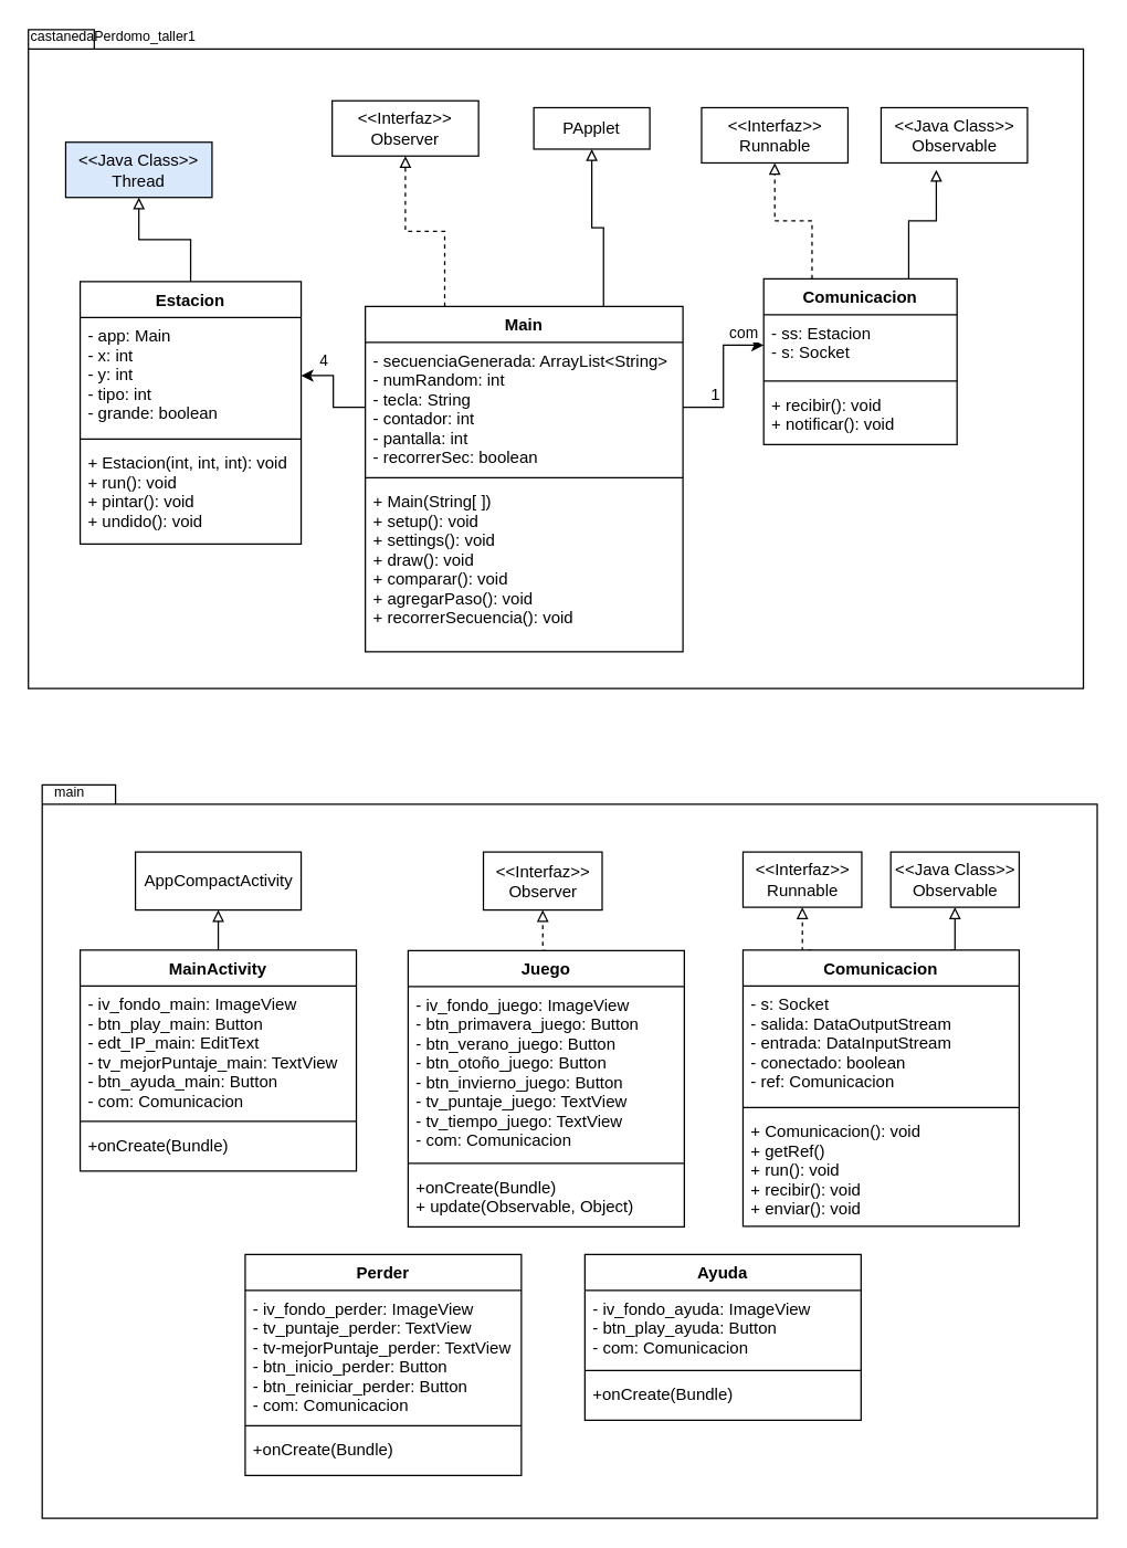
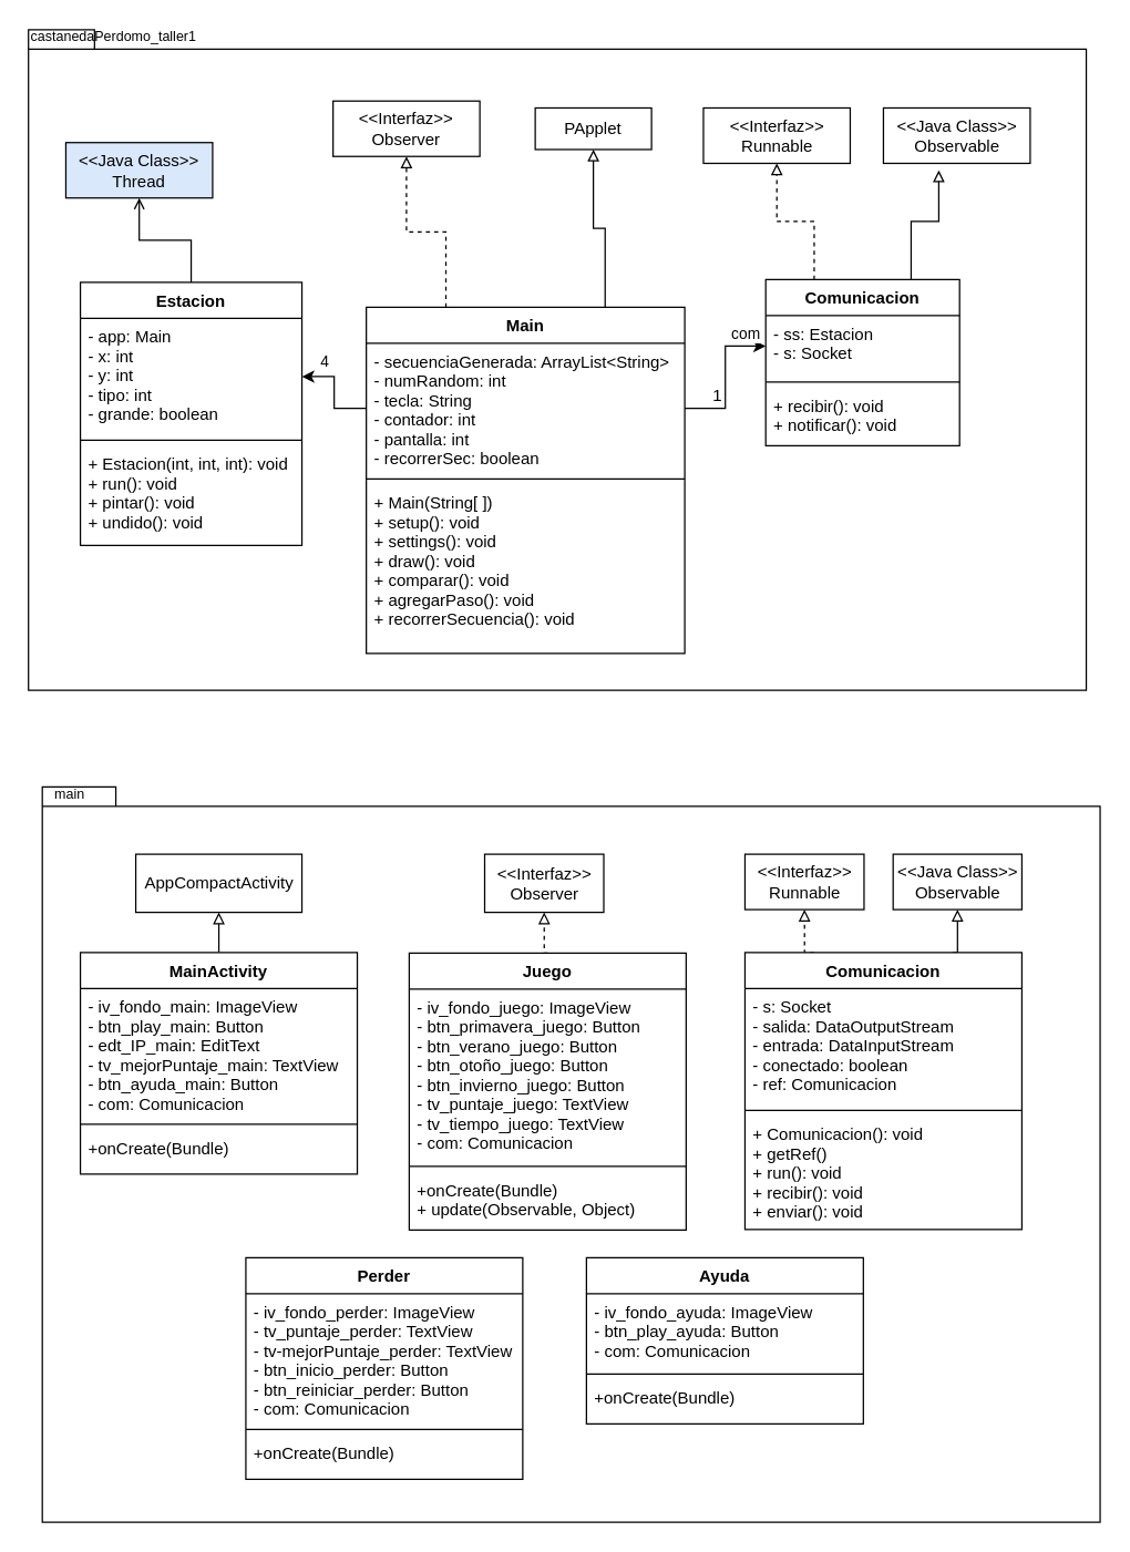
  <mxCell id="0" />
  <mxCell id="1" parent="0" />
  <mxCell id="2" value="" style="shape=folder;fontStyle=1;spacingTop=10;tabWidth=40;tabHeight=14;tabPosition=left;html=1;" vertex="1" parent="1"><mxGeometry x="30" y="568" width="764" height="531" as="geometry" /></mxCell>
  <mxCell id="3" value="" style="shape=folder;fontStyle=1;spacingTop=10;tabWidth=40;tabHeight=14;tabPosition=left;html=1;" vertex="1" parent="1"><mxGeometry x="20" y="21" width="764" height="477" as="geometry" /></mxCell>
- <mxCell id="4" style="edgeStyle=orthogonalEdgeStyle;rounded=0;orthogonalLoop=1;jettySize=auto;html=1;exitX=0.5;exitY=0;exitDx=0;exitDy=0;entryX=0.5;entryY=1;entryDx=0;entryDy=0;endArrow=block;endFill=0;" edge="1" parent="1" source="5" target="24"><mxGeometry relative="1" as="geometry" /></mxCell>
+ <mxCell id="4" style="edgeStyle=orthogonalEdgeStyle;rounded=0;orthogonalLoop=1;jettySize=auto;html=1;exitX=0.5;exitY=0;exitDx=0;exitDy=0;entryX=0.5;entryY=1;entryDx=0;entryDy=0;endArrow=open;endFill=0;" edge="1" parent="1" source="5" target="24"><mxGeometry relative="1" as="geometry" /></mxCell>
  <mxCell id="5" value="Estacion" style="swimlane;fontStyle=1;align=center;verticalAlign=top;childLayout=stackLayout;horizontal=1;startSize=26;horizontalStack=0;resizeParent=1;resizeParentMax=0;resizeLast=0;collapsible=1;marginBottom=0;" vertex="1" parent="1"><mxGeometry x="57.5" y="203.5" width="160" height="190" as="geometry" /></mxCell>
  <mxCell id="6" value="- app: Main&#10;- x: int&#10;- y: int&#10;- tipo: int&#10;- grande: boolean&#10;" style="text;strokeColor=none;fillColor=none;align=left;verticalAlign=top;spacingLeft=4;spacingRight=4;overflow=hidden;rotatable=0;points=[[0,0.5],[1,0.5]];portConstraint=eastwest;" vertex="1" parent="5"><mxGeometry y="26" width="160" height="84" as="geometry" /></mxCell>
  <mxCell id="7" value="" style="line;strokeWidth=1;fillColor=none;align=left;verticalAlign=middle;spacingTop=-1;spacingLeft=3;spacingRight=3;rotatable=0;labelPosition=right;points=[];portConstraint=eastwest;" vertex="1" parent="5"><mxGeometry y="110" width="160" height="8" as="geometry" /></mxCell>
  <mxCell id="8" value="+ Estacion(int, int, int): void&#10;+ run(): void&#10;+ pintar(): void&#10;+ undido(): void&#10;" style="text;strokeColor=none;fillColor=none;align=left;verticalAlign=top;spacingLeft=4;spacingRight=4;overflow=hidden;rotatable=0;points=[[0,0.5],[1,0.5]];portConstraint=eastwest;" vertex="1" parent="5"><mxGeometry y="118" width="160" height="72" as="geometry" /></mxCell>
  <mxCell id="9" style="edgeStyle=orthogonalEdgeStyle;rounded=0;orthogonalLoop=1;jettySize=auto;html=1;exitX=0.25;exitY=0;exitDx=0;exitDy=0;endArrow=block;endFill=0;dashed=1;" edge="1" parent="1" source="11" target="25"><mxGeometry relative="1" as="geometry" /></mxCell>
  <mxCell id="10" style="edgeStyle=orthogonalEdgeStyle;rounded=0;orthogonalLoop=1;jettySize=auto;html=1;exitX=0.75;exitY=0;exitDx=0;exitDy=0;entryX=0.5;entryY=1;entryDx=0;entryDy=0;endArrow=block;endFill=0;" edge="1" parent="1" source="11" target="26"><mxGeometry relative="1" as="geometry" /></mxCell>
  <mxCell id="11" value="Main" style="swimlane;fontStyle=1;align=center;verticalAlign=top;childLayout=stackLayout;horizontal=1;startSize=26;horizontalStack=0;resizeParent=1;resizeParentMax=0;resizeLast=0;collapsible=1;marginBottom=0;" vertex="1" parent="1"><mxGeometry x="264" y="221.5" width="230" height="250" as="geometry" /></mxCell>
  <mxCell id="12" value="- secuenciaGenerada: ArrayList&lt;String&gt;&#10;- numRandom: int&#10;- tecla: String&#10;- contador: int&#10;- pantalla: int&#10;- recorrerSec: boolean&#10;" style="text;strokeColor=none;fillColor=none;align=left;verticalAlign=top;spacingLeft=4;spacingRight=4;overflow=hidden;rotatable=0;points=[[0,0.5],[1,0.5]];portConstraint=eastwest;" vertex="1" parent="11"><mxGeometry y="26" width="230" height="94" as="geometry" /></mxCell>
  <mxCell id="13" value="" style="line;strokeWidth=1;fillColor=none;align=left;verticalAlign=middle;spacingTop=-1;spacingLeft=3;spacingRight=3;rotatable=0;labelPosition=right;points=[];portConstraint=eastwest;" vertex="1" parent="11"><mxGeometry y="120" width="230" height="8" as="geometry" /></mxCell>
  <mxCell id="14" value="+ Main(String[ ])&#10;+ setup(): void&#10;+ settings(): void&#10;+ draw(): void&#10;+ comparar(): void&#10;+ agregarPaso(): void&#10;+ recorrerSecuencia(): void&#10;" style="text;strokeColor=none;fillColor=none;align=left;verticalAlign=top;spacingLeft=4;spacingRight=4;overflow=hidden;rotatable=0;points=[[0,0.5],[1,0.5]];portConstraint=eastwest;" vertex="1" parent="11"><mxGeometry y="128" width="230" height="122" as="geometry" /></mxCell>
  <mxCell id="15" style="edgeStyle=orthogonalEdgeStyle;rounded=0;orthogonalLoop=1;jettySize=auto;html=1;exitX=0.25;exitY=0;exitDx=0;exitDy=0;endArrow=block;endFill=0;dashed=1;" edge="1" parent="1" source="17" target="27"><mxGeometry relative="1" as="geometry" /></mxCell>
  <mxCell id="16" style="edgeStyle=orthogonalEdgeStyle;rounded=0;orthogonalLoop=1;jettySize=auto;html=1;exitX=0.75;exitY=0;exitDx=0;exitDy=0;entryX=0.377;entryY=1.125;entryDx=0;entryDy=0;entryPerimeter=0;endArrow=block;endFill=0;" edge="1" parent="1" source="17" target="28"><mxGeometry relative="1" as="geometry" /></mxCell>
  <mxCell id="17" value="Comunicacion" style="swimlane;fontStyle=1;align=center;verticalAlign=top;childLayout=stackLayout;horizontal=1;startSize=26;horizontalStack=0;resizeParent=1;resizeParentMax=0;resizeLast=0;collapsible=1;marginBottom=0;" vertex="1" parent="1"><mxGeometry x="552.5" y="201.5" width="140" height="120" as="geometry" /></mxCell>
  <mxCell id="18" value="- ss: Estacion&#10;- s: Socket&#10;" style="text;strokeColor=none;fillColor=none;align=left;verticalAlign=top;spacingLeft=4;spacingRight=4;overflow=hidden;rotatable=0;points=[[0,0.5],[1,0.5]];portConstraint=eastwest;" vertex="1" parent="17"><mxGeometry y="26" width="140" height="44" as="geometry" /></mxCell>
  <mxCell id="19" value="" style="line;strokeWidth=1;fillColor=none;align=left;verticalAlign=middle;spacingTop=-1;spacingLeft=3;spacingRight=3;rotatable=0;labelPosition=right;points=[];portConstraint=eastwest;" vertex="1" parent="17"><mxGeometry y="70" width="140" height="8" as="geometry" /></mxCell>
  <mxCell id="20" value="+ recibir(): void&#10;+ notificar(): void&#10;" style="text;strokeColor=none;fillColor=none;align=left;verticalAlign=top;spacingLeft=4;spacingRight=4;overflow=hidden;rotatable=0;points=[[0,0.5],[1,0.5]];portConstraint=eastwest;" vertex="1" parent="17"><mxGeometry y="78" width="140" height="42" as="geometry" /></mxCell>
  <mxCell id="21" value="4" style="edgeStyle=orthogonalEdgeStyle;rounded=0;orthogonalLoop=1;jettySize=auto;html=1;" edge="1" parent="1" source="12" target="6"><mxGeometry x="0.539" y="-11" relative="1" as="geometry"><mxPoint as="offset" /></mxGeometry></mxCell>
  <mxCell id="22" value="com" style="edgeStyle=orthogonalEdgeStyle;rounded=0;orthogonalLoop=1;jettySize=auto;html=1;exitX=1;exitY=0.5;exitDx=0;exitDy=0;" edge="1" parent="1" source="12" target="18"><mxGeometry x="0.721" y="9" relative="1" as="geometry"><mxPoint as="offset" /></mxGeometry></mxCell>
  <mxCell id="23" value="1" style="text;html=1;strokeColor=none;fillColor=none;align=center;verticalAlign=middle;whiteSpace=wrap;rounded=0;" vertex="1" parent="1"><mxGeometry x="512.5" y="279.5" width="10" height="13" as="geometry" /></mxCell>
  <mxCell id="24" value="&amp;lt;&amp;lt;Java Class&amp;gt;&amp;gt;&lt;br&gt;Thread" style="rounded=0;whiteSpace=wrap;html=1;fillColor=#dae8fc;" vertex="1" parent="1"><mxGeometry x="47" y="102.5" width="106" height="40" as="geometry" /></mxCell>
  <mxCell id="25" value="&amp;lt;&amp;lt;Interfaz&amp;gt;&amp;gt;&lt;br&gt;Observer&lt;br&gt;" style="rounded=0;whiteSpace=wrap;html=1;" vertex="1" parent="1"><mxGeometry x="240" y="72.5" width="106" height="40" as="geometry" /></mxCell>
  <mxCell id="26" value="PApplet&lt;br&gt;" style="rounded=0;whiteSpace=wrap;html=1;" vertex="1" parent="1"><mxGeometry x="386" y="77.5" width="84" height="30" as="geometry" /></mxCell>
  <mxCell id="27" value="&amp;lt;&amp;lt;Interfaz&amp;gt;&amp;gt;&lt;br&gt;Runnable&lt;br&gt;" style="rounded=0;whiteSpace=wrap;html=1;" vertex="1" parent="1"><mxGeometry x="507.5" y="77.5" width="106" height="40" as="geometry" /></mxCell>
  <mxCell id="28" value="&amp;lt;&amp;lt;Java Class&amp;gt;&amp;gt;&lt;br&gt;Observable&lt;br&gt;" style="rounded=0;whiteSpace=wrap;html=1;" vertex="1" parent="1"><mxGeometry x="637.5" y="77.5" width="106" height="40" as="geometry" /></mxCell>
  <mxCell id="29" style="edgeStyle=orthogonalEdgeStyle;rounded=0;orthogonalLoop=1;jettySize=auto;html=1;exitX=0.5;exitY=0;exitDx=0;exitDy=0;entryX=0.5;entryY=1;entryDx=0;entryDy=0;endArrow=block;endFill=0;" edge="1" parent="1" source="30" target="56"><mxGeometry relative="1" as="geometry" /></mxCell>
  <mxCell id="30" value="MainActivity" style="swimlane;fontStyle=1;align=center;verticalAlign=top;childLayout=stackLayout;horizontal=1;startSize=26;horizontalStack=0;resizeParent=1;resizeParentMax=0;resizeLast=0;collapsible=1;marginBottom=0;" vertex="1" parent="1"><mxGeometry x="57.5" y="687.5" width="200" height="160" as="geometry" /></mxCell>
  <mxCell id="31" value="- iv_fondo_main: ImageView&#10;- btn_play_main: Button&#10;- edt_IP_main: EditText&#10;- tv_mejorPuntaje_main: TextView&#10;- btn_ayuda_main: Button&#10;- com: Comunicacion" style="text;strokeColor=none;fillColor=none;align=left;verticalAlign=top;spacingLeft=4;spacingRight=4;overflow=hidden;rotatable=0;points=[[0,0.5],[1,0.5]];portConstraint=eastwest;" vertex="1" parent="30"><mxGeometry y="26" width="200" height="94" as="geometry" /></mxCell>
  <mxCell id="32" value="" style="line;strokeWidth=1;fillColor=none;align=left;verticalAlign=middle;spacingTop=-1;spacingLeft=3;spacingRight=3;rotatable=0;labelPosition=right;points=[];portConstraint=eastwest;" vertex="1" parent="30"><mxGeometry y="120" width="200" height="8" as="geometry" /></mxCell>
  <mxCell id="33" value="+onCreate(Bundle)&#10;" style="text;strokeColor=none;fillColor=none;align=left;verticalAlign=top;spacingLeft=4;spacingRight=4;overflow=hidden;rotatable=0;points=[[0,0.5],[1,0.5]];portConstraint=eastwest;" vertex="1" parent="30"><mxGeometry y="128" width="200" height="32" as="geometry" /></mxCell>
  <mxCell id="34" style="edgeStyle=orthogonalEdgeStyle;rounded=0;orthogonalLoop=1;jettySize=auto;html=1;exitX=0.5;exitY=0;exitDx=0;exitDy=0;entryX=0.5;entryY=1;entryDx=0;entryDy=0;dashed=1;endArrow=block;endFill=0;" edge="1" parent="1" source="35" target="55"><mxGeometry relative="1" as="geometry" /></mxCell>
  <mxCell id="35" value="Juego" style="swimlane;fontStyle=1;align=center;verticalAlign=top;childLayout=stackLayout;horizontal=1;startSize=26;horizontalStack=0;resizeParent=1;resizeParentMax=0;resizeLast=0;collapsible=1;marginBottom=0;" vertex="1" parent="1"><mxGeometry x="295" y="688" width="200" height="200" as="geometry" /></mxCell>
  <mxCell id="36" value="- iv_fondo_juego: ImageView&#10;- btn_primavera_juego: Button&#10;- btn_verano_juego: Button&#10;- btn_otoño_juego: Button&#10;- btn_invierno_juego: Button&#10;- tv_puntaje_juego: TextView&#10;- tv_tiempo_juego: TextView&#10;- com: Comunicacion&#10;" style="text;strokeColor=none;fillColor=none;align=left;verticalAlign=top;spacingLeft=4;spacingRight=4;overflow=hidden;rotatable=0;points=[[0,0.5],[1,0.5]];portConstraint=eastwest;" vertex="1" parent="35"><mxGeometry y="26" width="200" height="124" as="geometry" /></mxCell>
  <mxCell id="37" value="" style="line;strokeWidth=1;fillColor=none;align=left;verticalAlign=middle;spacingTop=-1;spacingLeft=3;spacingRight=3;rotatable=0;labelPosition=right;points=[];portConstraint=eastwest;" vertex="1" parent="35"><mxGeometry y="150" width="200" height="8" as="geometry" /></mxCell>
  <mxCell id="38" value="+onCreate(Bundle)&#10;+ update(Observable, Object)&#10;" style="text;strokeColor=none;fillColor=none;align=left;verticalAlign=top;spacingLeft=4;spacingRight=4;overflow=hidden;rotatable=0;points=[[0,0.5],[1,0.5]];portConstraint=eastwest;" vertex="1" parent="35"><mxGeometry y="158" width="200" height="42" as="geometry" /></mxCell>
  <mxCell id="39" style="edgeStyle=orthogonalEdgeStyle;rounded=0;orthogonalLoop=1;jettySize=auto;html=1;exitX=0.75;exitY=0;exitDx=0;exitDy=0;entryX=0.5;entryY=1;entryDx=0;entryDy=0;endArrow=block;endFill=0;" edge="1" parent="1" source="41" target="53"><mxGeometry relative="1" as="geometry" /></mxCell>
  <mxCell id="40" style="edgeStyle=orthogonalEdgeStyle;rounded=0;orthogonalLoop=1;jettySize=auto;html=1;exitX=0.25;exitY=0;exitDx=0;exitDy=0;entryX=0.5;entryY=1;entryDx=0;entryDy=0;endArrow=block;endFill=0;dashed=1;" edge="1" parent="1" source="41" target="54"><mxGeometry relative="1" as="geometry" /></mxCell>
  <mxCell id="41" value="Comunicacion" style="swimlane;fontStyle=1;align=center;verticalAlign=top;childLayout=stackLayout;horizontal=1;startSize=26;horizontalStack=0;resizeParent=1;resizeParentMax=0;resizeLast=0;collapsible=1;marginBottom=0;" vertex="1" parent="1"><mxGeometry x="537.5" y="687.5" width="200" height="200" as="geometry" /></mxCell>
  <mxCell id="42" value="- s: Socket&#10;- salida: DataOutputStream&#10;- entrada: DataInputStream&#10;- conectado: boolean&#10;- ref: Comunicacion&#10;" style="text;strokeColor=none;fillColor=none;align=left;verticalAlign=top;spacingLeft=4;spacingRight=4;overflow=hidden;rotatable=0;points=[[0,0.5],[1,0.5]];portConstraint=eastwest;" vertex="1" parent="41"><mxGeometry y="26" width="200" height="84" as="geometry" /></mxCell>
  <mxCell id="43" value="" style="line;strokeWidth=1;fillColor=none;align=left;verticalAlign=middle;spacingTop=-1;spacingLeft=3;spacingRight=3;rotatable=0;labelPosition=right;points=[];portConstraint=eastwest;" vertex="1" parent="41"><mxGeometry y="110" width="200" height="8" as="geometry" /></mxCell>
  <mxCell id="44" value="+ Comunicacion(): void&#10;+ getRef()&#10;+ run(): void&#10;+ recibir(): void&#10;+ enviar(): void&#10;" style="text;strokeColor=none;fillColor=none;align=left;verticalAlign=top;spacingLeft=4;spacingRight=4;overflow=hidden;rotatable=0;points=[[0,0.5],[1,0.5]];portConstraint=eastwest;" vertex="1" parent="41"><mxGeometry y="118" width="200" height="82" as="geometry" /></mxCell>
  <mxCell id="45" value="Perder" style="swimlane;fontStyle=1;align=center;verticalAlign=top;childLayout=stackLayout;horizontal=1;startSize=26;horizontalStack=0;resizeParent=1;resizeParentMax=0;resizeLast=0;collapsible=1;marginBottom=0;" vertex="1" parent="1"><mxGeometry x="177" y="908" width="200" height="160" as="geometry" /></mxCell>
  <mxCell id="46" value="- iv_fondo_perder: ImageView&#10;- tv_puntaje_perder: TextView&#10;- tv-mejorPuntaje_perder: TextView&#10;- btn_inicio_perder: Button&#10;- btn_reiniciar_perder: Button&#10;- com: Comunicacion&#10;" style="text;strokeColor=none;fillColor=none;align=left;verticalAlign=top;spacingLeft=4;spacingRight=4;overflow=hidden;rotatable=0;points=[[0,0.5],[1,0.5]];portConstraint=eastwest;" vertex="1" parent="45"><mxGeometry y="26" width="200" height="94" as="geometry" /></mxCell>
  <mxCell id="47" value="" style="line;strokeWidth=1;fillColor=none;align=left;verticalAlign=middle;spacingTop=-1;spacingLeft=3;spacingRight=3;rotatable=0;labelPosition=right;points=[];portConstraint=eastwest;" vertex="1" parent="45"><mxGeometry y="120" width="200" height="8" as="geometry" /></mxCell>
  <mxCell id="48" value="+onCreate(Bundle)&#10;" style="text;strokeColor=none;fillColor=none;align=left;verticalAlign=top;spacingLeft=4;spacingRight=4;overflow=hidden;rotatable=0;points=[[0,0.5],[1,0.5]];portConstraint=eastwest;" vertex="1" parent="45"><mxGeometry y="128" width="200" height="32" as="geometry" /></mxCell>
  <mxCell id="49" value="Ayuda" style="swimlane;fontStyle=1;align=center;verticalAlign=top;childLayout=stackLayout;horizontal=1;startSize=26;horizontalStack=0;resizeParent=1;resizeParentMax=0;resizeLast=0;collapsible=1;marginBottom=0;" vertex="1" parent="1"><mxGeometry x="423" y="908" width="200" height="120" as="geometry" /></mxCell>
  <mxCell id="50" value="- iv_fondo_ayuda: ImageView&#10;- btn_play_ayuda: Button&#10;- com: Comunicacion&#10;" style="text;strokeColor=none;fillColor=none;align=left;verticalAlign=top;spacingLeft=4;spacingRight=4;overflow=hidden;rotatable=0;points=[[0,0.5],[1,0.5]];portConstraint=eastwest;" vertex="1" parent="49"><mxGeometry y="26" width="200" height="54" as="geometry" /></mxCell>
  <mxCell id="51" value="" style="line;strokeWidth=1;fillColor=none;align=left;verticalAlign=middle;spacingTop=-1;spacingLeft=3;spacingRight=3;rotatable=0;labelPosition=right;points=[];portConstraint=eastwest;" vertex="1" parent="49"><mxGeometry y="80" width="200" height="8" as="geometry" /></mxCell>
  <mxCell id="52" value="+onCreate(Bundle)&#10;" style="text;strokeColor=none;fillColor=none;align=left;verticalAlign=top;spacingLeft=4;spacingRight=4;overflow=hidden;rotatable=0;points=[[0,0.5],[1,0.5]];portConstraint=eastwest;" vertex="1" parent="49"><mxGeometry y="88" width="200" height="32" as="geometry" /></mxCell>
  <mxCell id="53" value="&amp;lt;&amp;lt;Java Class&amp;gt;&amp;gt;&lt;br&gt;Observable&lt;br&gt;" style="rounded=0;whiteSpace=wrap;html=1;" vertex="1" parent="1"><mxGeometry x="644.5" y="616.5" width="93" height="40" as="geometry" /></mxCell>
  <mxCell id="54" value="&amp;lt;&amp;lt;Interfaz&amp;gt;&amp;gt;&lt;br&gt;Runnable&lt;br&gt;" style="rounded=0;whiteSpace=wrap;html=1;" vertex="1" parent="1"><mxGeometry x="537.5" y="616.5" width="86" height="40" as="geometry" /></mxCell>
  <mxCell id="55" value="&amp;lt;&amp;lt;Interfaz&amp;gt;&amp;gt;&lt;br&gt;Observer&lt;br&gt;" style="rounded=0;whiteSpace=wrap;html=1;" vertex="1" parent="1"><mxGeometry x="349.5" y="616.5" width="86" height="42" as="geometry" /></mxCell>
  <mxCell id="56" value="AppCompactActivity&lt;br&gt;" style="rounded=0;whiteSpace=wrap;html=1;" vertex="1" parent="1"><mxGeometry x="97.5" y="616.5" width="120" height="42" as="geometry" /></mxCell>
  <mxCell id="57" value="main" style="text;html=1;strokeColor=none;fillColor=none;align=center;verticalAlign=middle;whiteSpace=wrap;rounded=0;fontSize=10;" vertex="1" parent="1"><mxGeometry x="30" y="568" width="40" height="10" as="geometry" /></mxCell>
  <mxCell id="58" value="castanedaPerdomo_taller1" style="text;html=1;strokeColor=none;fillColor=none;align=left;verticalAlign=middle;whiteSpace=wrap;rounded=0;fontSize=10;" vertex="1" parent="1"><mxGeometry x="20" y="20.833" width="40" height="10" as="geometry" /></mxCell>
